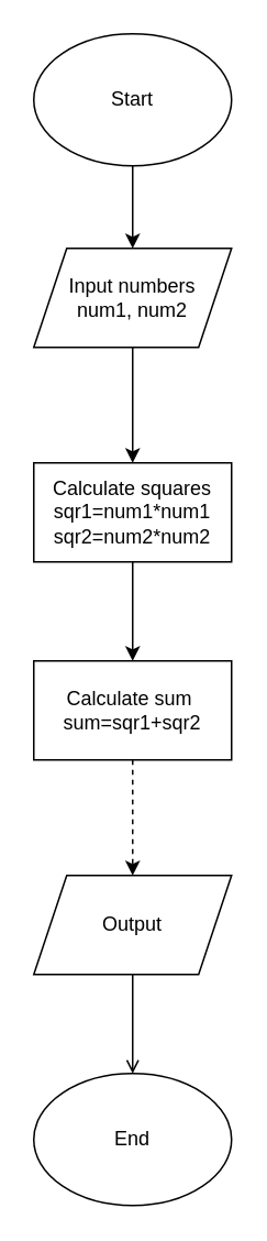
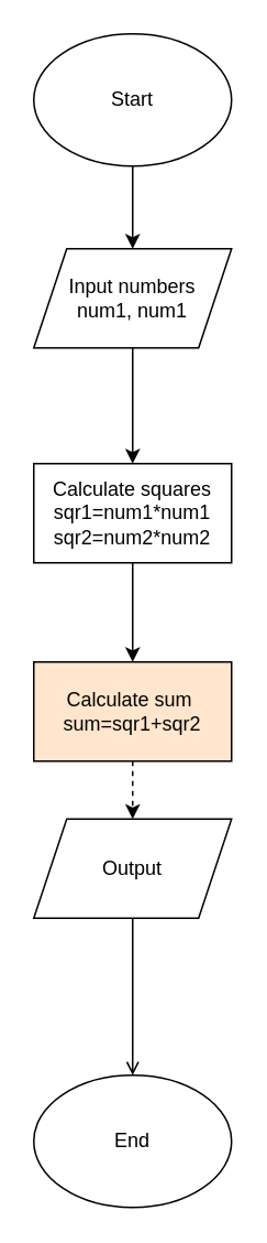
  <mxCell id="0" />
  <mxCell id="1" parent="0" />
  <mxCell id="2" style="edgeStyle=orthogonalEdgeStyle;rounded=0;orthogonalLoop=1;jettySize=auto;html=1;entryX=0.5;entryY=0;entryDx=0;entryDy=0;" edge="1" parent="1" source="3" target="5"><mxGeometry relative="1" as="geometry" /></mxCell>
  <mxCell id="3" value="Start" style="ellipse;whiteSpace=wrap;html=1;" vertex="1" parent="1"><mxGeometry x="20" y="20" width="120" height="80" as="geometry" /></mxCell>
  <mxCell id="4" style="edgeStyle=orthogonalEdgeStyle;rounded=0;orthogonalLoop=1;jettySize=auto;html=1;exitX=0.5;exitY=1;exitDx=0;exitDy=0;entryX=0.5;entryY=0;entryDx=0;entryDy=0;" edge="1" parent="1" source="5" target="7"><mxGeometry relative="1" as="geometry" /></mxCell>
- <mxCell id="5" value="Input numbers&lt;br&gt;num1, num2" style="shape=parallelogram;perimeter=parallelogramPerimeter;whiteSpace=wrap;html=1;fixedSize=1;" vertex="1" parent="1"><mxGeometry x="20" y="150" width="120" height="60" as="geometry" /></mxCell>
+ <mxCell id="5" value="Input numbers&lt;br&gt;num1, num1" style="shape=parallelogram;perimeter=parallelogramPerimeter;whiteSpace=wrap;html=1;fixedSize=1;" vertex="1" parent="1"><mxGeometry x="20" y="150" width="120" height="60" as="geometry" /></mxCell>
  <mxCell id="6" style="edgeStyle=orthogonalEdgeStyle;rounded=0;orthogonalLoop=1;jettySize=auto;html=1;exitX=0.5;exitY=1;exitDx=0;exitDy=0;entryX=0.5;entryY=0;entryDx=0;entryDy=0;" edge="1" parent="1" source="7" target="9"><mxGeometry relative="1" as="geometry" /></mxCell>
  <mxCell id="7" value="Calculate squares&lt;br&gt;sqr1=num1*num1&lt;br&gt;sqr2=num2*num2" style="rounded=0;whiteSpace=wrap;html=1;" vertex="1" parent="1"><mxGeometry x="20" y="280" width="120" height="60" as="geometry" /></mxCell>
  <mxCell id="8" style="edgeStyle=orthogonalEdgeStyle;rounded=0;orthogonalLoop=1;jettySize=auto;html=1;exitX=0.5;exitY=1;exitDx=0;exitDy=0;entryX=0.5;entryY=0;entryDx=0;entryDy=0;dashed=1;" edge="1" parent="1" source="9" target="11"><mxGeometry relative="1" as="geometry" /></mxCell>
- <mxCell id="9" value="Calculate sum&amp;nbsp;&lt;br&gt;sum=sqr1+sqr2" style="rounded=0;whiteSpace=wrap;html=1;" vertex="1" parent="1"><mxGeometry x="20" y="400" width="120" height="60" as="geometry" /></mxCell>
+ <mxCell id="9" value="Calculate sum&amp;nbsp;&lt;br&gt;sum=sqr1+sqr2" style="rounded=0;whiteSpace=wrap;html=1;fillColor=#ffe6cc;" vertex="1" parent="1"><mxGeometry x="20" y="400" width="120" height="60" as="geometry" /></mxCell>
  <mxCell id="10" style="edgeStyle=orthogonalEdgeStyle;rounded=0;orthogonalLoop=1;jettySize=auto;html=1;exitX=0.5;exitY=1;exitDx=0;exitDy=0;entryX=0.5;entryY=0;entryDx=0;entryDy=0;endArrow=open;" edge="1" parent="1" source="11" target="12"><mxGeometry relative="1" as="geometry" /></mxCell>
- <mxCell id="11" value="Output" style="shape=parallelogram;perimeter=parallelogramPerimeter;whiteSpace=wrap;html=1;fixedSize=1;" vertex="1" parent="1"><mxGeometry x="20" y="530" width="120" height="60" as="geometry" /></mxCell>
+ <mxCell id="11" value="Output" style="shape=parallelogram;perimeter=parallelogramPerimeter;whiteSpace=wrap;html=1;fixedSize=1;" vertex="1" parent="1"><mxGeometry x="20" y="495" width="120" height="60" as="geometry" /></mxCell>
  <mxCell id="12" value="End" style="ellipse;whiteSpace=wrap;html=1;" vertex="1" parent="1"><mxGeometry x="20" y="650" width="120" height="80" as="geometry" /></mxCell>
